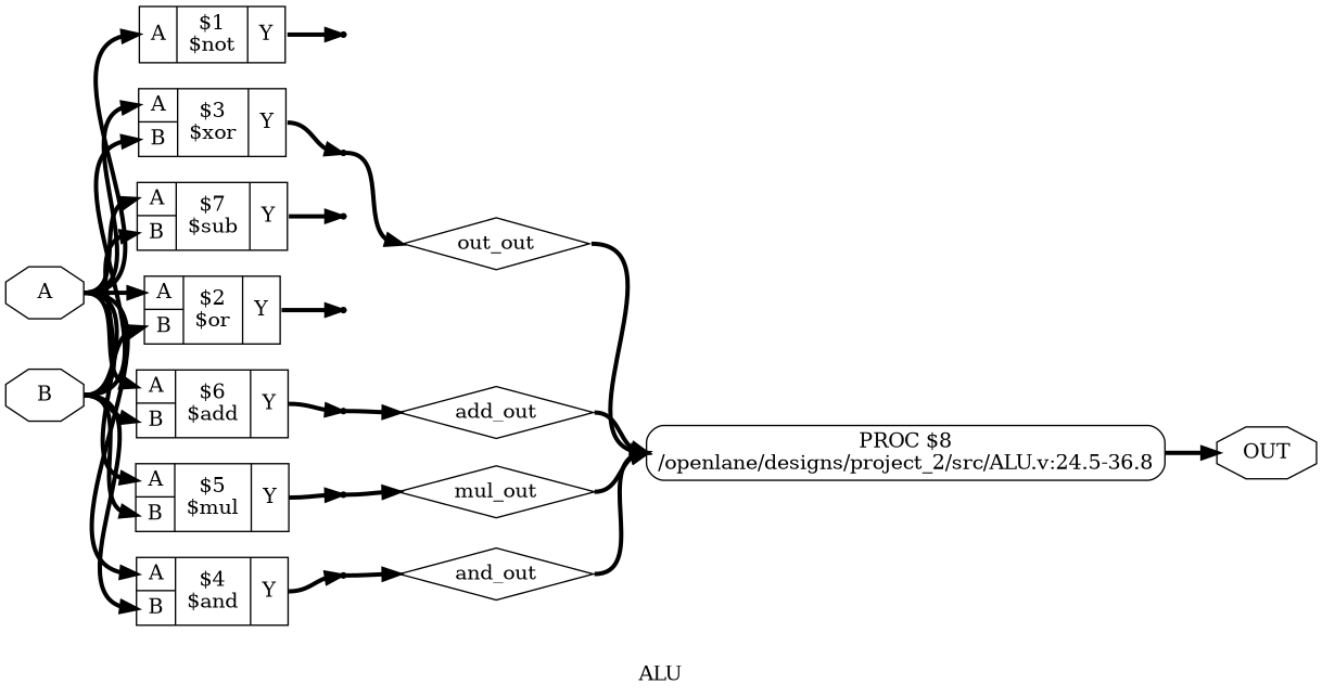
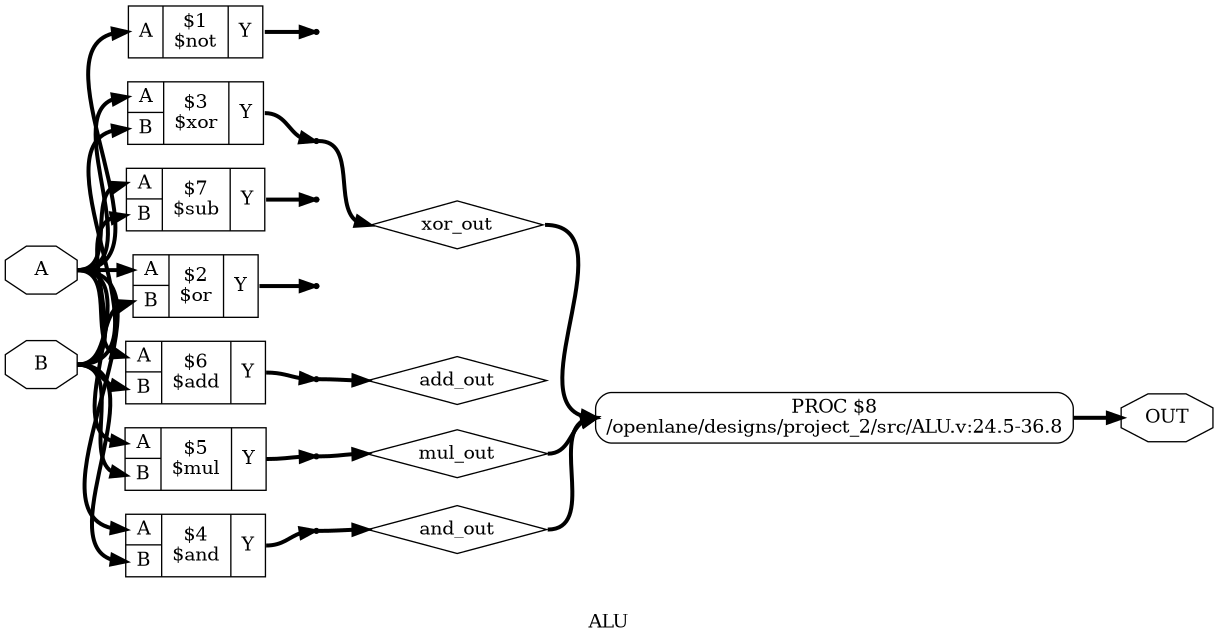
  digraph {
    label=ALU
    rankdir=LR
    remincross=true
    node [shape=record]
    edge [color=black fontcolor=black headport=w style="setlinewidth(3)" tailport=e]
    n1 [label="PROC $8\n/openlane/designs/project_2/src/ALU.v:24.5-36.8" shape=box style=rounded]
    n2 [color=black fontcolor=black label=OUT shape=octagon]
    n3 [color=black fontcolor=black label=add_out shape=diamond]
    n4 [color=black fontcolor=black label=mul_out shape=diamond]
    n5 [color=black fontcolor=black label=and_out shape=diamond]
-   n6 [color=black fontcolor=black label=out_out shape=diamond]
+   n6 [color=black fontcolor=black label=xor_out shape=diamond]
    n7 [color=black fontcolor=black label=B shape=octagon]
    n8 [label="{{<p20> A|<p19> B}|$7\n$sub|{<p21> Y}}"]
    n9 [label="{{<p20> A|<p19> B}|$6\n$add|{<p21> Y}}"]
    n10 [label="{{<p20> A|<p19> B}|$5\n$mul|{<p21> Y}}"]
    n11 [label="{{<p20> A|<p19> B}|$4\n$and|{<p21> Y}}"]
    n12 [label="{{<p20> A|<p19> B}|$3\n$xor|{<p21> Y}}"]
    n13 [label="{{<p20> A|<p19> B}|$2\n$or|{<p21> Y}}"]
    x7 [shape=point]
    x6 [shape=point]
    x5 [shape=point]
    x4 [shape=point]
    x3 [shape=point]
    x2 [shape=point]
    n20 [color=black fontcolor=black label=A shape=octagon]
    n21 [label="{{<p20> A}|$1\n$not|{<p21> Y}}"]
    x1 [shape=point]
    n1 -> n2
-   n3 -> n1
    n4 -> n1
    n5 -> n1
    n6 -> n1
    n7 -> n8 [headport="p19:w"]
    n7 -> n9 [headport="p19:w"]
    n7 -> n10 [headport="p19:w"]
    n7 -> n11 [headport="p19:w"]
    n7 -> n12 [headport="p19:w"]
    n7 -> n13 [headport="p19:w"]
    n8 -> x7 [tailport="p21:e"]
    n9 -> x6 [tailport="p21:e"]
    n10 -> x5 [tailport="p21:e"]
    n11 -> x4 [tailport="p21:e"]
    n12 -> x3 [tailport="p21:e"]
    n13 -> x2 [tailport="p21:e"]
    x6 -> n3
    x5 -> n4
    x4 -> n5
    x3 -> n6
    n20 -> n8 [headport="p20:w"]
    n20 -> n9 [headport="p20:w"]
    n20 -> n10 [headport="p20:w"]
    n20 -> n11 [headport="p20:w"]
    n20 -> n12 [headport="p20:w"]
    n20 -> n13 [headport="p20:w"]
    n20 -> n21 [headport="p20:w"]
    n21 -> x1 [tailport="p21:e"]
  }
